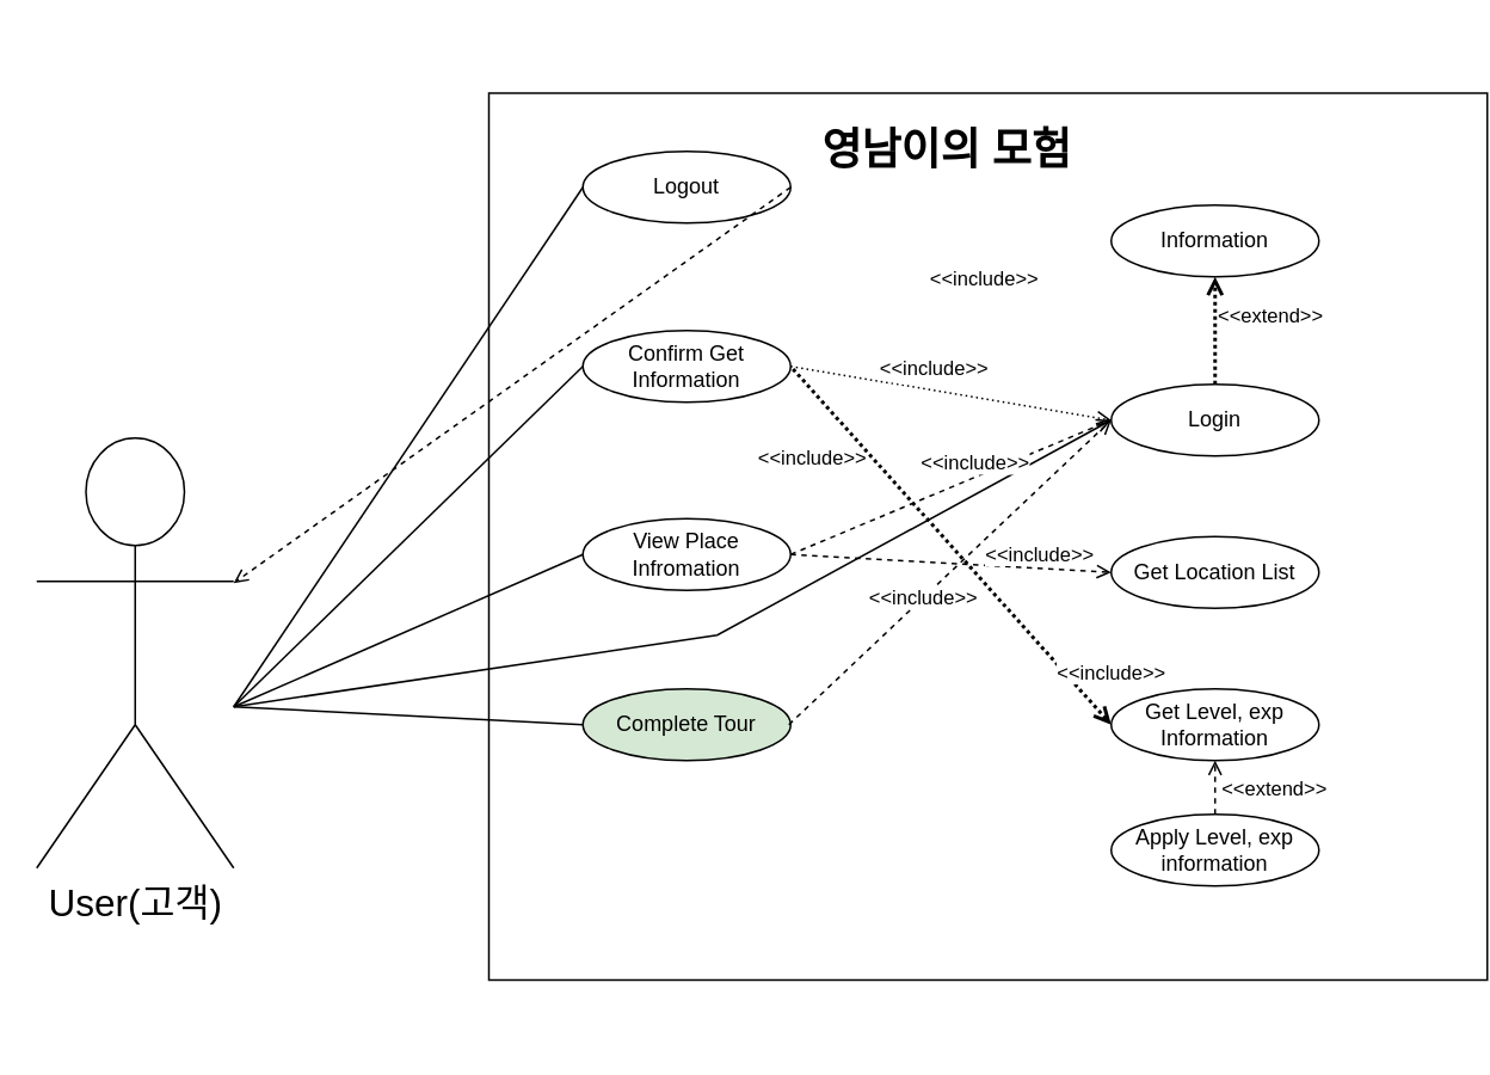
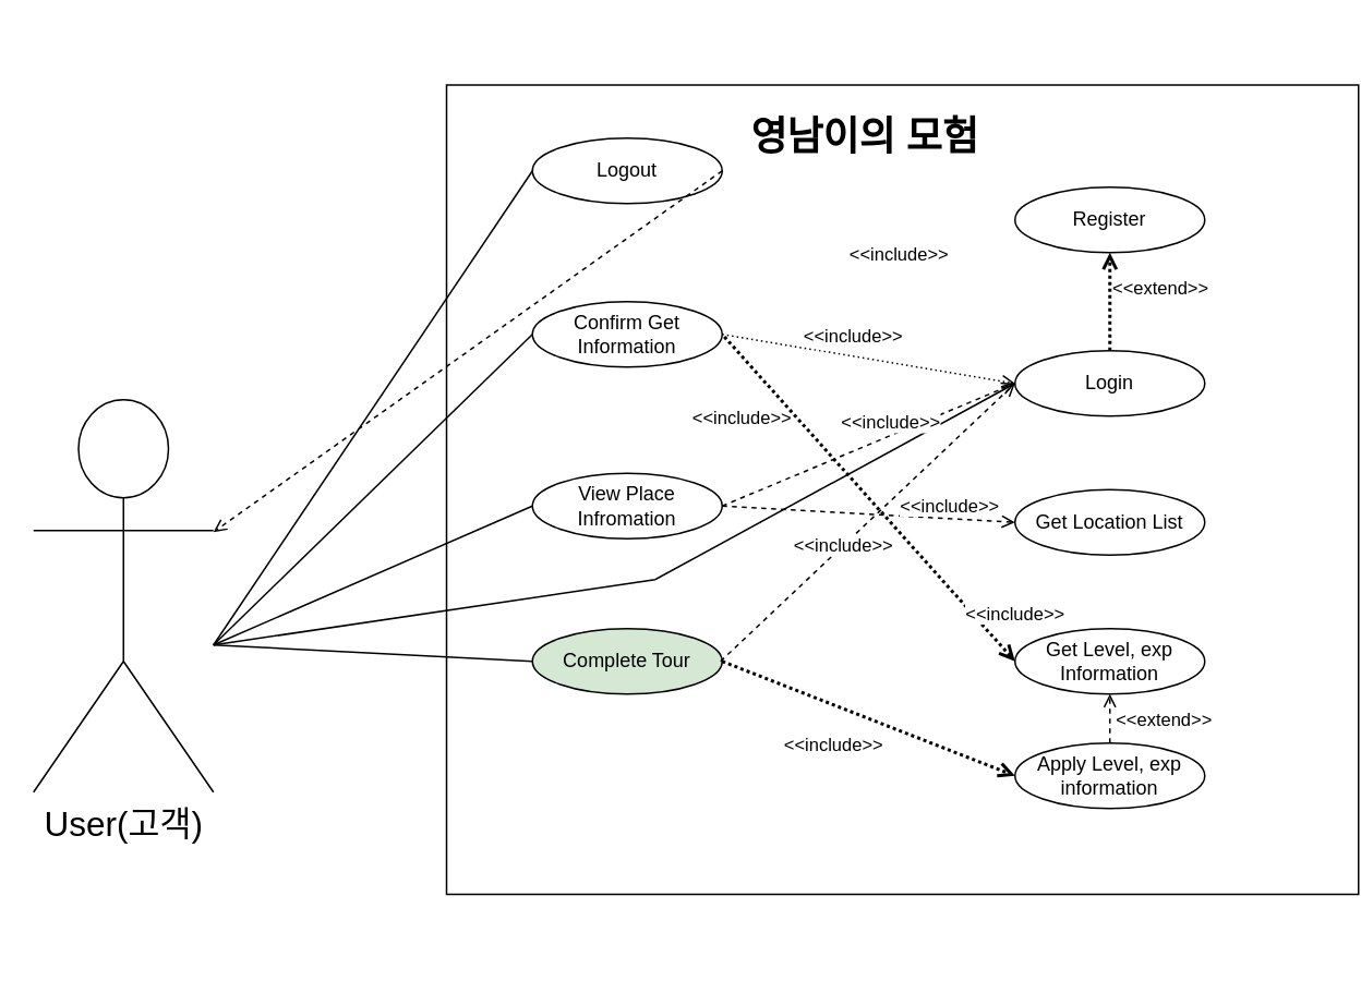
  <mxCell id="0" />
  <mxCell id="1" parent="0" />
  <mxCell id="2" value="User(고객)" style="shape=umlActor;verticalLabelPosition=bottom;verticalAlign=top;html=1;outlineConnect=0;fontSize=21;" parent="1" vertex="1"><mxGeometry x="20" y="244" width="110" height="240" as="geometry" /></mxCell>
  <mxCell id="3" value="" style="rounded=0;whiteSpace=wrap;html=1;rotation=-90;" parent="1" vertex="1"><mxGeometry x="303.75" y="20.25" width="495" height="557.5" as="geometry" /></mxCell>
  <mxCell id="4" value="영남이의 모험" style="text;strokeColor=none;fillColor=none;html=1;fontSize=24;fontStyle=1;verticalAlign=middle;align=center;" parent="1" vertex="1"><mxGeometry x="452.5" y="64" width="150" height="40" as="geometry" /></mxCell>
  <mxCell id="5" value="&lt;font style=&quot;font-size: 12px;&quot;&gt;Login&lt;/font&gt;" style="ellipse;whiteSpace=wrap;html=1;fontSize=12;" parent="1" vertex="1"><mxGeometry x="620" y="214" width="116" height="40" as="geometry" /></mxCell>
- <mxCell id="6" value="&lt;span style=&quot;font-size: 12px;&quot;&gt;Information&lt;/span&gt;" style="ellipse;whiteSpace=wrap;html=1;fontSize=12;" parent="1" vertex="1"><mxGeometry x="620" y="114" width="116" height="40" as="geometry" /></mxCell>
+ <mxCell id="6" value="&lt;span style=&quot;font-size: 12px;&quot;&gt;Register&lt;/span&gt;" style="ellipse;whiteSpace=wrap;html=1;fontSize=12;" parent="1" vertex="1"><mxGeometry x="620" y="114" width="116" height="40" as="geometry" /></mxCell>
  <mxCell id="7" value="&lt;span style=&quot;&quot;&gt;Confirm Get Information&lt;/span&gt;" style="ellipse;whiteSpace=wrap;html=1;" parent="1" vertex="1"><mxGeometry x="325" y="184" width="116" height="40" as="geometry" /></mxCell>
  <mxCell id="8" value="" style="endArrow=open;dashed=1;html=1;strokeWidth=2;rounded=0;dashPattern=1 1;startArrow=none;startFill=0;labelPosition=left;verticalLabelPosition=top;align=right;verticalAlign=bottom;endFill=0;" parent="1" source="5" target="6" edge="1"><mxGeometry width="50" height="50" relative="1" as="geometry"><mxPoint x="710" y="224" as="sourcePoint" /><mxPoint x="760" y="174" as="targetPoint" /></mxGeometry></mxCell>
  <mxCell id="9" value="&amp;lt;&amp;lt;extend&amp;gt;&amp;gt;" style="edgeLabel;html=1;align=left;verticalAlign=bottom;resizable=0;points=[];labelPosition=right;verticalLabelPosition=top;" parent="8" vertex="1" connectable="0"><mxGeometry relative="1" as="geometry"><mxPoint as="offset" /></mxGeometry></mxCell>
  <mxCell id="10" value="&lt;font style=&quot;font-size: 12px;&quot;&gt;View Place Infromation&lt;/font&gt;" style="ellipse;whiteSpace=wrap;html=1;" parent="1" vertex="1"><mxGeometry x="325" y="289" width="116" height="40" as="geometry" /></mxCell>
  <mxCell id="11" value="&lt;font style=&quot;font-size: 12px;&quot;&gt;Complete Tour&lt;/font&gt;" style="ellipse;whiteSpace=wrap;html=1;fillColor=#d5e8d4;" parent="1" vertex="1"><mxGeometry x="325" y="384" width="116" height="40" as="geometry" /></mxCell>
  <mxCell id="12" value="&lt;font style=&quot;font-size: 12px;&quot;&gt;Get Level, exp&lt;/font&gt;&lt;div&gt;&lt;span style=&quot;background-color: initial;&quot;&gt;Information&lt;/span&gt;&lt;/div&gt;" style="ellipse;whiteSpace=wrap;html=1;" parent="1" vertex="1"><mxGeometry x="620" y="384" width="116" height="40" as="geometry" /></mxCell>
  <mxCell id="13" value="&lt;font style=&quot;font-size: 12px;&quot;&gt;Logout&lt;/font&gt;" style="ellipse;whiteSpace=wrap;html=1;" parent="1" vertex="1"><mxGeometry x="325" y="84" width="116" height="40" as="geometry" /></mxCell>
  <mxCell id="14" value="&lt;font style=&quot;font-size: 12px;&quot;&gt;Get&amp;nbsp;&lt;/font&gt;&lt;font style=&quot;background-color: initial;&quot;&gt;Location&amp;nbsp;&lt;/font&gt;&lt;span style=&quot;background-color: initial;&quot;&gt;List&lt;/span&gt;" style="ellipse;whiteSpace=wrap;html=1;" parent="1" vertex="1"><mxGeometry x="620" y="299" width="116" height="40" as="geometry" /></mxCell>
  <mxCell id="15" value="Apply Level, exp&lt;div&gt;information&lt;/div&gt;" style="ellipse;whiteSpace=wrap;html=1;fontSize=12;" vertex="1" parent="1"><mxGeometry x="620" y="454" width="116" height="40" as="geometry" /></mxCell>
  <mxCell id="16" value="" style="endArrow=none;html=1;rounded=0;entryX=0;entryY=0.5;entryDx=0;entryDy=0;" edge="1" parent="1" target="7"><mxGeometry width="50" height="50" relative="1" as="geometry"><mxPoint x="130" y="394" as="sourcePoint" /><mxPoint x="490" y="274" as="targetPoint" /></mxGeometry></mxCell>
  <mxCell id="17" value="" style="endArrow=none;html=1;rounded=0;entryX=0;entryY=0.5;entryDx=0;entryDy=0;" edge="1" parent="1" target="10"><mxGeometry width="50" height="50" relative="1" as="geometry"><mxPoint x="130" y="394" as="sourcePoint" /><mxPoint x="170" y="244" as="targetPoint" /></mxGeometry></mxCell>
  <mxCell id="18" value="" style="endArrow=none;html=1;rounded=0;entryX=0;entryY=0.5;entryDx=0;entryDy=0;" edge="1" parent="1" target="13"><mxGeometry width="50" height="50" relative="1" as="geometry"><mxPoint x="130" y="394" as="sourcePoint" /><mxPoint x="490" y="274" as="targetPoint" /></mxGeometry></mxCell>
  <mxCell id="19" value="" style="endArrow=none;html=1;rounded=0;entryX=0;entryY=0.5;entryDx=0;entryDy=0;" edge="1" parent="1" target="11"><mxGeometry width="50" height="50" relative="1" as="geometry"><mxPoint x="130" y="394" as="sourcePoint" /><mxPoint x="490" y="274" as="targetPoint" /></mxGeometry></mxCell>
  <mxCell id="20" value="" style="endArrow=none;html=1;rounded=0;entryX=0;entryY=0.5;entryDx=0;entryDy=0;" edge="1" parent="1" target="5"><mxGeometry width="50" height="50" relative="1" as="geometry"><mxPoint x="130" y="394" as="sourcePoint" /><mxPoint x="520" y="274" as="targetPoint" /><Array as="points"><mxPoint x="400" y="354" /></Array></mxGeometry></mxCell>
  <mxCell id="21" value="" style="endArrow=open;html=1;rounded=0;entryX=0;entryY=0.5;entryDx=0;entryDy=0;exitX=1;exitY=0.5;exitDx=0;exitDy=0;dashed=1;dashPattern=1 2;startArrow=none;startFill=0;endFill=0;" edge="1" parent="1" source="7" target="5"><mxGeometry width="50" height="50" relative="1" as="geometry"><mxPoint x="470" y="324" as="sourcePoint" /><mxPoint x="520" y="274" as="targetPoint" /></mxGeometry></mxCell>
  <mxCell id="22" value="&amp;lt;&amp;lt;include&amp;gt;&amp;gt;" style="edgeLabel;html=1;align=center;verticalAlign=middle;resizable=0;points=[];" vertex="1" connectable="0" parent="21"><mxGeometry x="0.079" y="-1" relative="1" as="geometry"><mxPoint x="-17" y="-17" as="offset" /></mxGeometry></mxCell>
+ <mxCell id="23" value="" style="endArrow=open;dashed=1;html=1;dashPattern=1 1;strokeWidth=2;rounded=0;entryX=0;entryY=0.5;entryDx=0;entryDy=0;exitX=1;exitY=0.5;exitDx=0;exitDy=0;startArrow=none;startFill=0;endFill=0;" edge="1" parent="1" source="11" target="15"><mxGeometry width="50" height="50" relative="1" as="geometry"><mxPoint x="451" y="414" as="sourcePoint" /><mxPoint x="600" y="329" as="targetPoint" /></mxGeometry></mxCell>
+ <mxCell id="24" value="&amp;lt;&amp;lt;include&amp;gt;&amp;gt;" style="edgeLabel;html=1;align=center;verticalAlign=middle;resizable=0;points=[];" vertex="1" connectable="0" parent="23"><mxGeometry x="-0.017" y="-2" relative="1" as="geometry"><mxPoint x="-19" y="14" as="offset" /></mxGeometry></mxCell>
  <mxCell id="25" value="" style="endArrow=open;dashed=1;html=1;rounded=0;exitX=1;exitY=0.5;exitDx=0;exitDy=0;entryX=0;entryY=0.5;entryDx=0;entryDy=0;startArrow=none;startFill=0;endFill=0;" edge="1" parent="1" source="10" target="14"><mxGeometry width="50" height="50" relative="1" as="geometry"><mxPoint x="880" y="394" as="sourcePoint" /><mxPoint x="930" y="344" as="targetPoint" /></mxGeometry></mxCell>
  <mxCell id="26" value="&amp;lt;&amp;lt;include&amp;gt;&amp;gt;" style="edgeLabel;html=1;align=center;verticalAlign=middle;resizable=0;points=[];" vertex="1" connectable="0" parent="25"><mxGeometry x="0.121" y="2" relative="1" as="geometry"><mxPoint x="39" y="-4" as="offset" /></mxGeometry></mxCell>
  <mxCell id="27" value="" style="endArrow=open;dashed=1;html=1;rounded=0;exitX=1;exitY=0.5;exitDx=0;exitDy=0;startArrow=none;startFill=0;endFill=0;" edge="1" parent="1" source="13" target="2"><mxGeometry width="50" height="50" relative="1" as="geometry"><mxPoint x="470" y="324" as="sourcePoint" /><mxPoint x="520" y="274" as="targetPoint" /></mxGeometry></mxCell>
  <mxCell id="28" value="" style="endArrow=open;dashed=1;html=1;rounded=0;exitX=1;exitY=0.5;exitDx=0;exitDy=0;startArrow=none;startFill=0;endFill=0;" edge="1" parent="1" source="10"><mxGeometry width="50" height="50" relative="1" as="geometry"><mxPoint x="500" y="294" as="sourcePoint" /><mxPoint x="620" y="234" as="targetPoint" /></mxGeometry></mxCell>
  <mxCell id="29" value="&amp;lt;&amp;lt;include&amp;gt;&amp;gt;" style="edgeLabel;html=1;align=center;verticalAlign=middle;resizable=0;points=[];" vertex="1" connectable="0" parent="28"><mxGeometry x="-0.203" y="2" relative="1" as="geometry"><mxPoint x="-59" y="-23" as="offset" /></mxGeometry></mxCell>
  <mxCell id="30" value="" style="endArrow=open;dashed=1;html=1;rounded=0;exitX=0.5;exitY=0;exitDx=0;exitDy=0;entryX=0.5;entryY=1;entryDx=0;entryDy=0;endFill=0;" edge="1" parent="1" source="15" target="12"><mxGeometry width="50" height="50" relative="1" as="geometry"><mxPoint x="470" y="324" as="sourcePoint" /><mxPoint x="520" y="274" as="targetPoint" /></mxGeometry></mxCell>
  <mxCell id="31" value="&amp;lt;&amp;lt;extend&amp;gt;&amp;gt;" style="edgeLabel;html=1;align=center;verticalAlign=middle;resizable=0;points=[];" vertex="1" connectable="0" parent="30"><mxGeometry y="3" relative="1" as="geometry"><mxPoint x="35" as="offset" /></mxGeometry></mxCell>
  <mxCell id="32" value="" style="endArrow=none;dashed=1;html=1;dashPattern=1 1;strokeWidth=2;rounded=0;exitX=0;exitY=0.5;exitDx=0;exitDy=0;entryX=1;entryY=0.5;entryDx=0;entryDy=0;endFill=0;startArrow=open;startFill=0;" edge="1" parent="1" source="12" target="7"><mxGeometry width="50" height="50" relative="1" as="geometry"><mxPoint x="470" y="324" as="sourcePoint" /><mxPoint x="520" y="274" as="targetPoint" /></mxGeometry></mxCell>
  <mxCell id="33" value="&amp;lt;&amp;lt;include&amp;gt;&amp;gt;" style="edgeLabel;html=1;align=center;verticalAlign=middle;resizable=0;points=[];" vertex="1" connectable="0" parent="32"><mxGeometry x="0.106" y="1" relative="1" as="geometry"><mxPoint x="99" y="80" as="offset" /></mxGeometry></mxCell>
  <mxCell id="34" value="&amp;lt;&amp;lt;include&amp;gt;&amp;gt;" style="edgeLabel;html=1;align=center;verticalAlign=middle;resizable=0;points=[];" vertex="1" connectable="0" parent="1"><mxGeometry x="539.997" y="244.005" as="geometry"><mxPoint x="4" y="13" as="offset" /></mxGeometry></mxCell>
  <mxCell id="35" value="&amp;lt;&amp;lt;include&amp;gt;&amp;gt;" style="edgeLabel;html=1;align=center;verticalAlign=middle;resizable=0;points=[];" vertex="1" connectable="0" parent="1"><mxGeometry x="549.997" y="154.005" as="geometry"><mxPoint x="-1" as="offset" /></mxGeometry></mxCell>
  <mxCell id="36" value="" style="endArrow=open;dashed=1;html=1;rounded=0;startArrow=none;startFill=0;endFill=0;" edge="1" parent="1"><mxGeometry width="50" height="50" relative="1" as="geometry"><mxPoint x="440" y="404" as="sourcePoint" /><mxPoint x="620" y="234" as="targetPoint" /></mxGeometry></mxCell>
  <mxCell id="37" value="&amp;lt;&amp;lt;include&amp;gt;&amp;gt;" style="edgeLabel;html=1;align=center;verticalAlign=middle;resizable=0;points=[];" vertex="1" connectable="0" parent="36"><mxGeometry x="-0.169" y="1" relative="1" as="geometry"><mxPoint as="offset" /></mxGeometry></mxCell>
